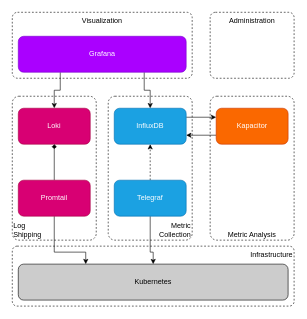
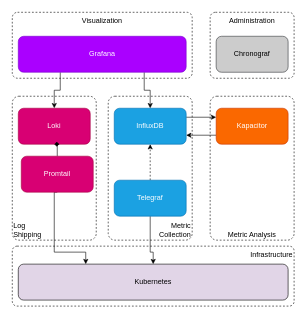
  <mxCell id="0" />
  <mxCell id="1" parent="0" />
  <mxCell id="2" value="Infrastructure" style="rounded=1;whiteSpace=wrap;html=1;arcSize=8;fillColor=none;dashed=1;verticalAlign=top;strokeColor=#000000;align=right;" vertex="1" parent="1"><mxGeometry x="20" y="410" width="470" height="100" as="geometry" /></mxCell>
  <mxCell id="3" value="Log&lt;br&gt;Shipping" style="rounded=1;whiteSpace=wrap;html=1;arcSize=8;fillColor=none;dashed=1;verticalAlign=bottom;strokeColor=#000000;align=left;" parent="1" vertex="1"><mxGeometry x="20" y="160" width="140" height="240" as="geometry" /></mxCell>
  <mxCell id="4" value="Metric&lt;br&gt;Collection" style="rounded=1;whiteSpace=wrap;html=1;arcSize=8;fillColor=none;dashed=1;verticalAlign=bottom;strokeColor=#000000;align=right;" parent="1" vertex="1"><mxGeometry x="180" y="160" width="140" height="240" as="geometry" /></mxCell>
  <mxCell id="5" value="Metric Analysis" style="rounded=1;whiteSpace=wrap;html=1;arcSize=8;fillColor=none;dashed=1;verticalAlign=bottom;strokeColor=#000000;" parent="1" vertex="1"><mxGeometry x="350" y="160" width="140" height="240" as="geometry" /></mxCell>
  <mxCell id="6" value="Visualization" style="rounded=1;whiteSpace=wrap;html=1;arcSize=8;fillColor=none;dashed=1;verticalAlign=top;strokeColor=#000000;" parent="1" vertex="1"><mxGeometry x="20" y="20" width="300" height="110" as="geometry" /></mxCell>
  <mxCell id="7" value="Administration" style="rounded=1;whiteSpace=wrap;html=1;arcSize=8;fillColor=none;dashed=1;verticalAlign=top;strokeColor=#000000;" parent="1" vertex="1"><mxGeometry x="350" y="20" width="140" height="110" as="geometry" /></mxCell>
  <mxCell id="8" style="edgeStyle=orthogonalEdgeStyle;rounded=0;orthogonalLoop=1;jettySize=auto;html=1;exitX=1;exitY=0.25;exitDx=0;exitDy=0;entryX=0;entryY=0.25;entryDx=0;entryDy=0;strokeColor=#000000;" parent="1" source="9" target="21" edge="1"><mxGeometry relative="1" as="geometry" /></mxCell>
  <mxCell id="9" value="InfluxDB" style="rounded=1;whiteSpace=wrap;html=1;fillColor=#1ba1e2;strokeColor=#006EAF;fontColor=#ffffff;" parent="1" vertex="1"><mxGeometry x="190" y="180" width="120" height="60" as="geometry" /></mxCell>
  <mxCell id="10" value="Loki" style="rounded=1;whiteSpace=wrap;html=1;fillColor=#d80073;strokeColor=#A50040;fontColor=#ffffff;" parent="1" vertex="1"><mxGeometry x="30" y="180" width="120" height="60" as="geometry" /></mxCell>
  <mxCell id="11" value="" style="edgeStyle=orthogonalEdgeStyle;rounded=0;orthogonalLoop=1;jettySize=auto;html=1;strokeColor=#000000;dashed=1;" parent="1" source="13" target="9" edge="1"><mxGeometry relative="1" as="geometry" /></mxCell>
  <mxCell id="12" style="edgeStyle=orthogonalEdgeStyle;rounded=0;orthogonalLoop=1;jettySize=auto;html=1;exitX=0.5;exitY=1;exitDx=0;exitDy=0;entryX=0.5;entryY=0;entryDx=0;entryDy=0;strokeColor=#000000;fontColor=#000000;" edge="1" parent="1" source="13" target="23"><mxGeometry relative="1" as="geometry"><Array as="points"><mxPoint x="250" y="420" /><mxPoint x="255" y="420" /></Array></mxGeometry></mxCell>
  <mxCell id="13" value="Telegraf" style="rounded=1;whiteSpace=wrap;html=1;fillColor=#1ba1e2;strokeColor=#006EAF;fontColor=#ffffff;" parent="1" vertex="1"><mxGeometry x="190" y="300" width="120" height="60" as="geometry" /></mxCell>
  <mxCell id="14" value="" style="edgeStyle=orthogonalEdgeStyle;rounded=0;orthogonalLoop=1;jettySize=auto;html=1;strokeColor=#000000;endArrow=diamond;" parent="1" source="16" target="10" edge="1"><mxGeometry relative="1" as="geometry" /></mxCell>
  <mxCell id="15" style="edgeStyle=orthogonalEdgeStyle;rounded=0;orthogonalLoop=1;jettySize=auto;html=1;exitX=0.5;exitY=1;exitDx=0;exitDy=0;entryX=0.25;entryY=0;entryDx=0;entryDy=0;strokeColor=#000000;fontColor=#000000;" edge="1" parent="1" source="16" target="23"><mxGeometry relative="1" as="geometry"><Array as="points"><mxPoint x="90" y="420" /><mxPoint x="143" y="420" /></Array></mxGeometry></mxCell>
- <mxCell id="16" value="Promtail" style="rounded=1;whiteSpace=wrap;html=1;fillColor=#d80073;strokeColor=#A50040;fontColor=#ffffff;" parent="1" vertex="1"><mxGeometry x="30" y="300" width="120" height="60" as="geometry" /></mxCell>
+ <mxCell id="16" value="Promtail" style="rounded=1;whiteSpace=wrap;html=1;fillColor=#d80073;strokeColor=#A50040;fontColor=#ffffff;" parent="1" vertex="1"><mxGeometry x="35" y="260" width="120" height="60" as="geometry" /></mxCell>
  <mxCell id="17" value="" style="edgeStyle=orthogonalEdgeStyle;rounded=0;orthogonalLoop=1;jettySize=auto;html=1;exitX=0.25;exitY=1;exitDx=0;exitDy=0;strokeColor=#000000;" parent="1" source="19" target="10" edge="1"><mxGeometry relative="1" as="geometry"><mxPoint x="170" y="200" as="targetPoint" /></mxGeometry></mxCell>
  <mxCell id="18" style="edgeStyle=orthogonalEdgeStyle;rounded=0;orthogonalLoop=1;jettySize=auto;html=1;exitX=0.75;exitY=1;exitDx=0;exitDy=0;entryX=0.5;entryY=0;entryDx=0;entryDy=0;strokeColor=#000000;" parent="1" source="19" target="9" edge="1"><mxGeometry relative="1" as="geometry" /></mxCell>
  <mxCell id="19" value="Grafana" style="rounded=1;whiteSpace=wrap;html=1;fillColor=#aa00ff;strokeColor=#7700CC;fontColor=#ffffff;" parent="1" vertex="1"><mxGeometry x="30" y="60" width="280" height="60" as="geometry" /></mxCell>
  <mxCell id="20" style="edgeStyle=orthogonalEdgeStyle;rounded=0;orthogonalLoop=1;jettySize=auto;html=1;exitX=0;exitY=0.75;exitDx=0;exitDy=0;entryX=1;entryY=0.75;entryDx=0;entryDy=0;strokeColor=#000000;" parent="1" source="21" target="9" edge="1"><mxGeometry relative="1" as="geometry" /></mxCell>
  <mxCell id="21" value="Kapacitor" style="rounded=1;whiteSpace=wrap;html=1;fillColor=#fa6800;strokeColor=#C73500;fontColor=#ffffff;" parent="1" vertex="1"><mxGeometry x="360" y="180" width="120" height="60" as="geometry" /></mxCell>
- <mxCell id="23" value="Kubernetes" style="rounded=1;whiteSpace=wrap;html=1;fillColor=#CCCCCC;strokeColor=#000000;" vertex="1" parent="1"><mxGeometry x="30" y="440" width="450" height="60" as="geometry" /></mxCell>
+ <mxCell id="22" value="Chronograf" style="rounded=1;whiteSpace=wrap;html=1;fillColor=#CCCCCC;strokeColor=#36393d;" parent="1" vertex="1"><mxGeometry x="360" y="60" width="120" height="60" as="geometry" /></mxCell>
+ <mxCell id="23" value="Kubernetes" style="rounded=1;whiteSpace=wrap;html=1;fillColor=#e1d5e7;strokeColor=#000000;" vertex="1" parent="1"><mxGeometry x="30" y="440" width="450" height="60" as="geometry" /></mxCell>
